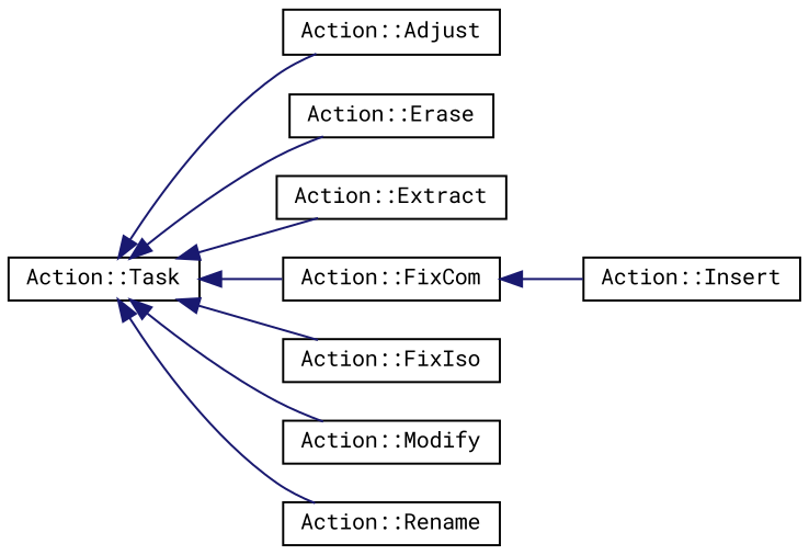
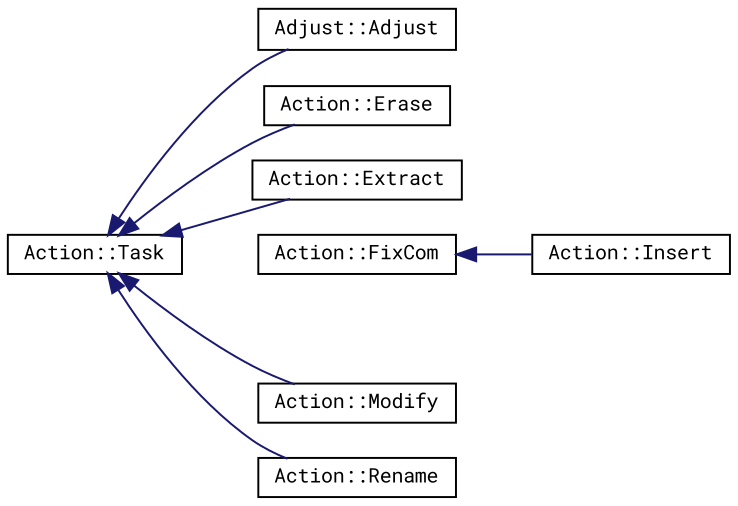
  digraph {
    fontname="Roboto Mono"
    rankdir=LR
    node [color=black fillcolor=white fontname="Roboto Mono" fontsize=10 shape=record style=filled]
    edge [color=midnightblue dir=back fontname="Roboto Mono" fontsize=10 labelfontname=FreeSans labelfontsize=10 style=solid]
    n1 [height=0.2 label="Action::Task" width=0.4]
-   n2 [height=0.2 label="Action::Adjust" width=0.4]
+   n2 [height=0.2 label="Adjust::Adjust" width=0.4]
    n3 [height=0.2 label="Action::Erase" width=0.4]
    n4 [height=0.2 label="Action::Extract" width=0.4]
    n5 [height=0.2 label="Action::FixCom" width=0.4]
-   n6 [height=0.2 label="Action::FixIso" width=0.4]
    n7 [height=0.2 label="Action::Modify" width=0.4]
    n8 [height=0.2 label="Action::Rename" width=0.4]
    n9 [height=0.2 label="Action::Insert" width=0.4]
    n1 -> n2
    n1 -> n3
    n1 -> n4
-   n1 -> n5
-   n1 -> n6
    n1 -> n7
    n1 -> n8
    n5 -> n9
  }
